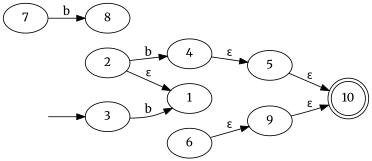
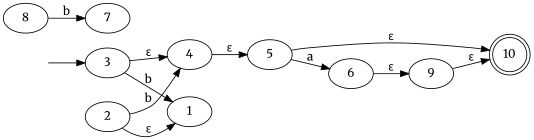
  digraph {
    fontname=Merriweather
    rankdir=LR
    node [fontname=Merriweather]
    edge [fontname=Merriweather]
    n1 [label=3]
    n2 [label=4]
    n3 [label=1]
    n4 [label=5]
    n5 [label=10 shape=doublecircle]
    n6 [label=6]
    n7 [label=9]
    n8 [label=2]
    n9 [label=7]
    n10 [label=8]
    "" [shape=plaintext]
+   n1 -> n2 [label="ε"]
    n1 -> n3 [label=b]
    n2 -> n4 [label="ε"]
    n4 -> n5 [label="ε"]
+   n4 -> n6 [label=a]
    n6 -> n7 [label="ε"]
    n7 -> n5 [label="ε"]
    n8 -> n2 [label=b]
    n8 -> n3 [label="ε"]
-   n9 -> n10 [label=b]
+   n10 -> n9 [label=b]
    "" -> n1
  }
